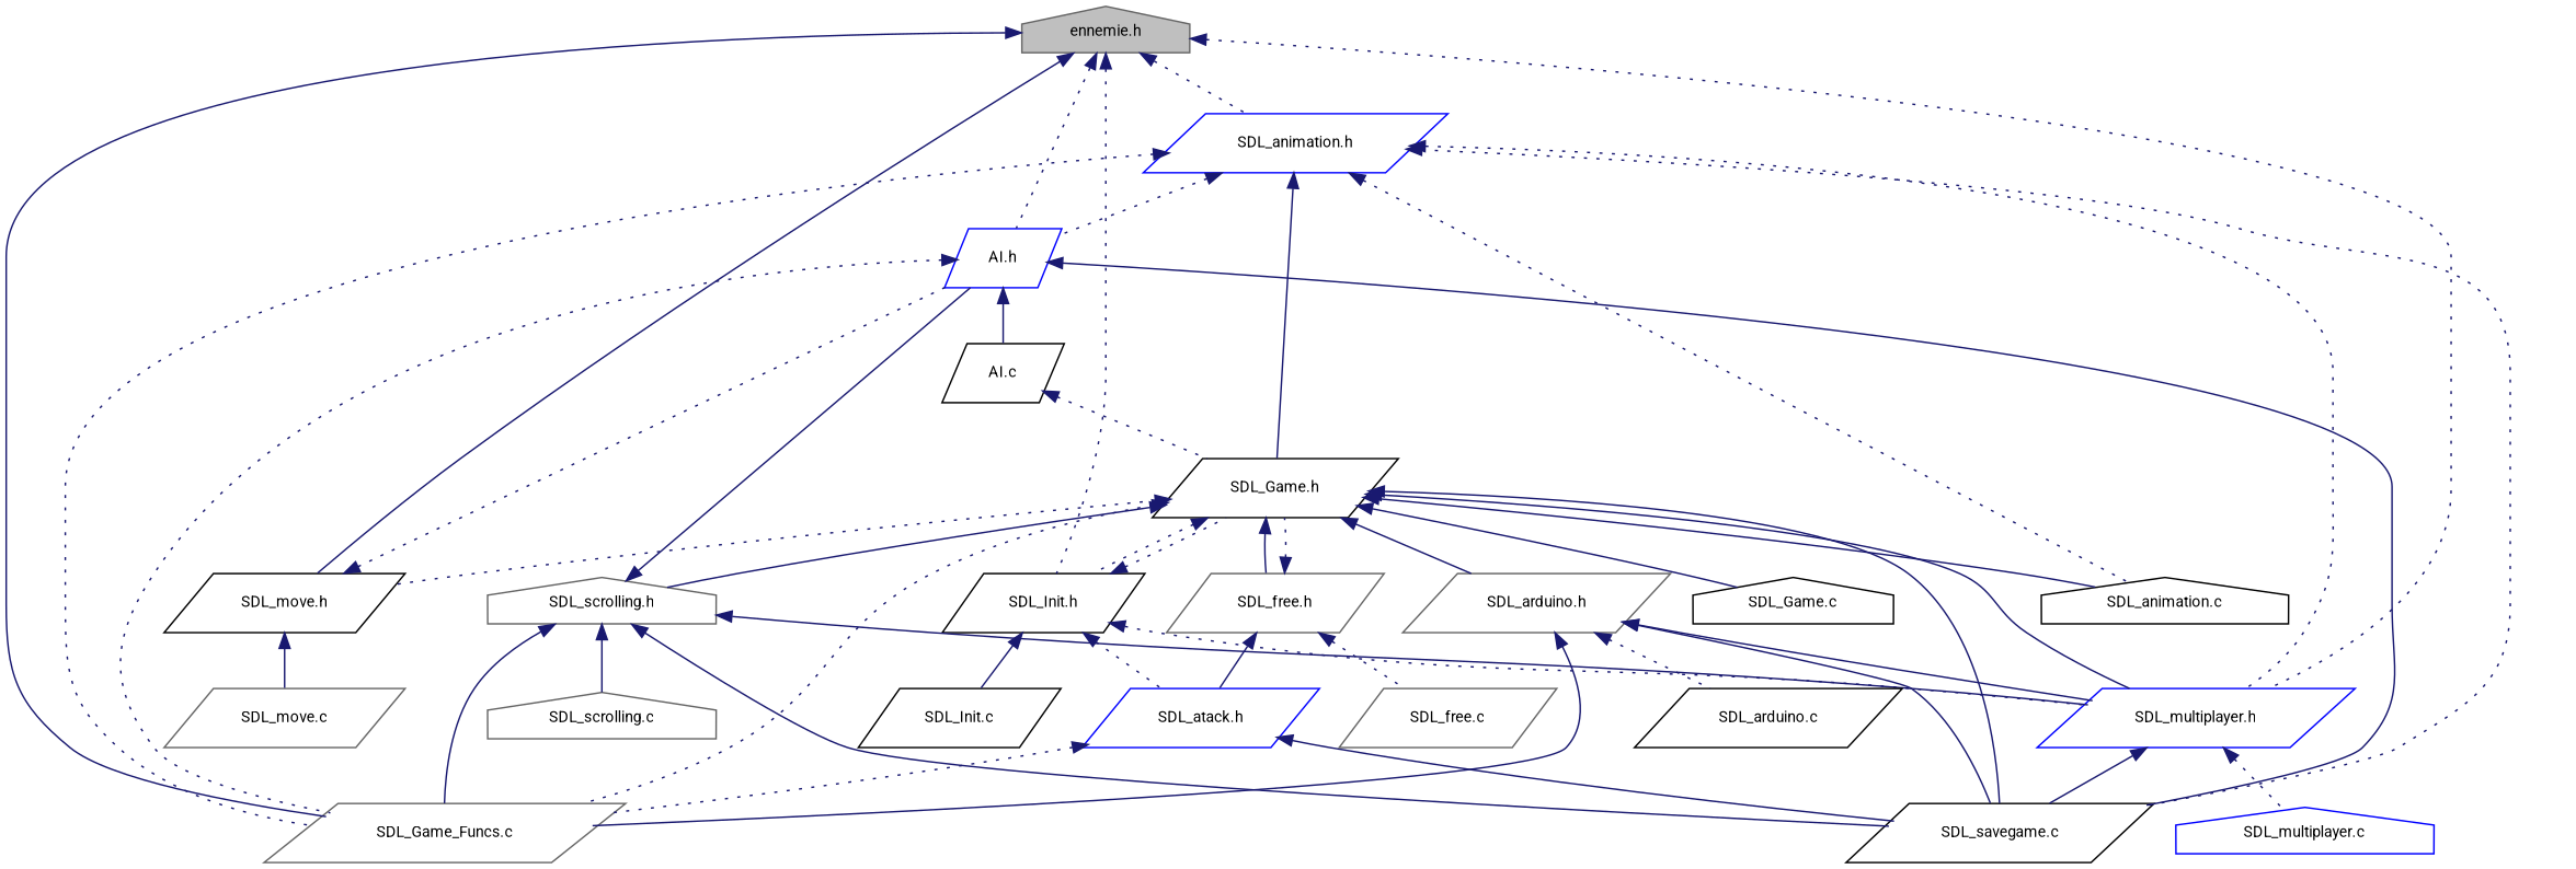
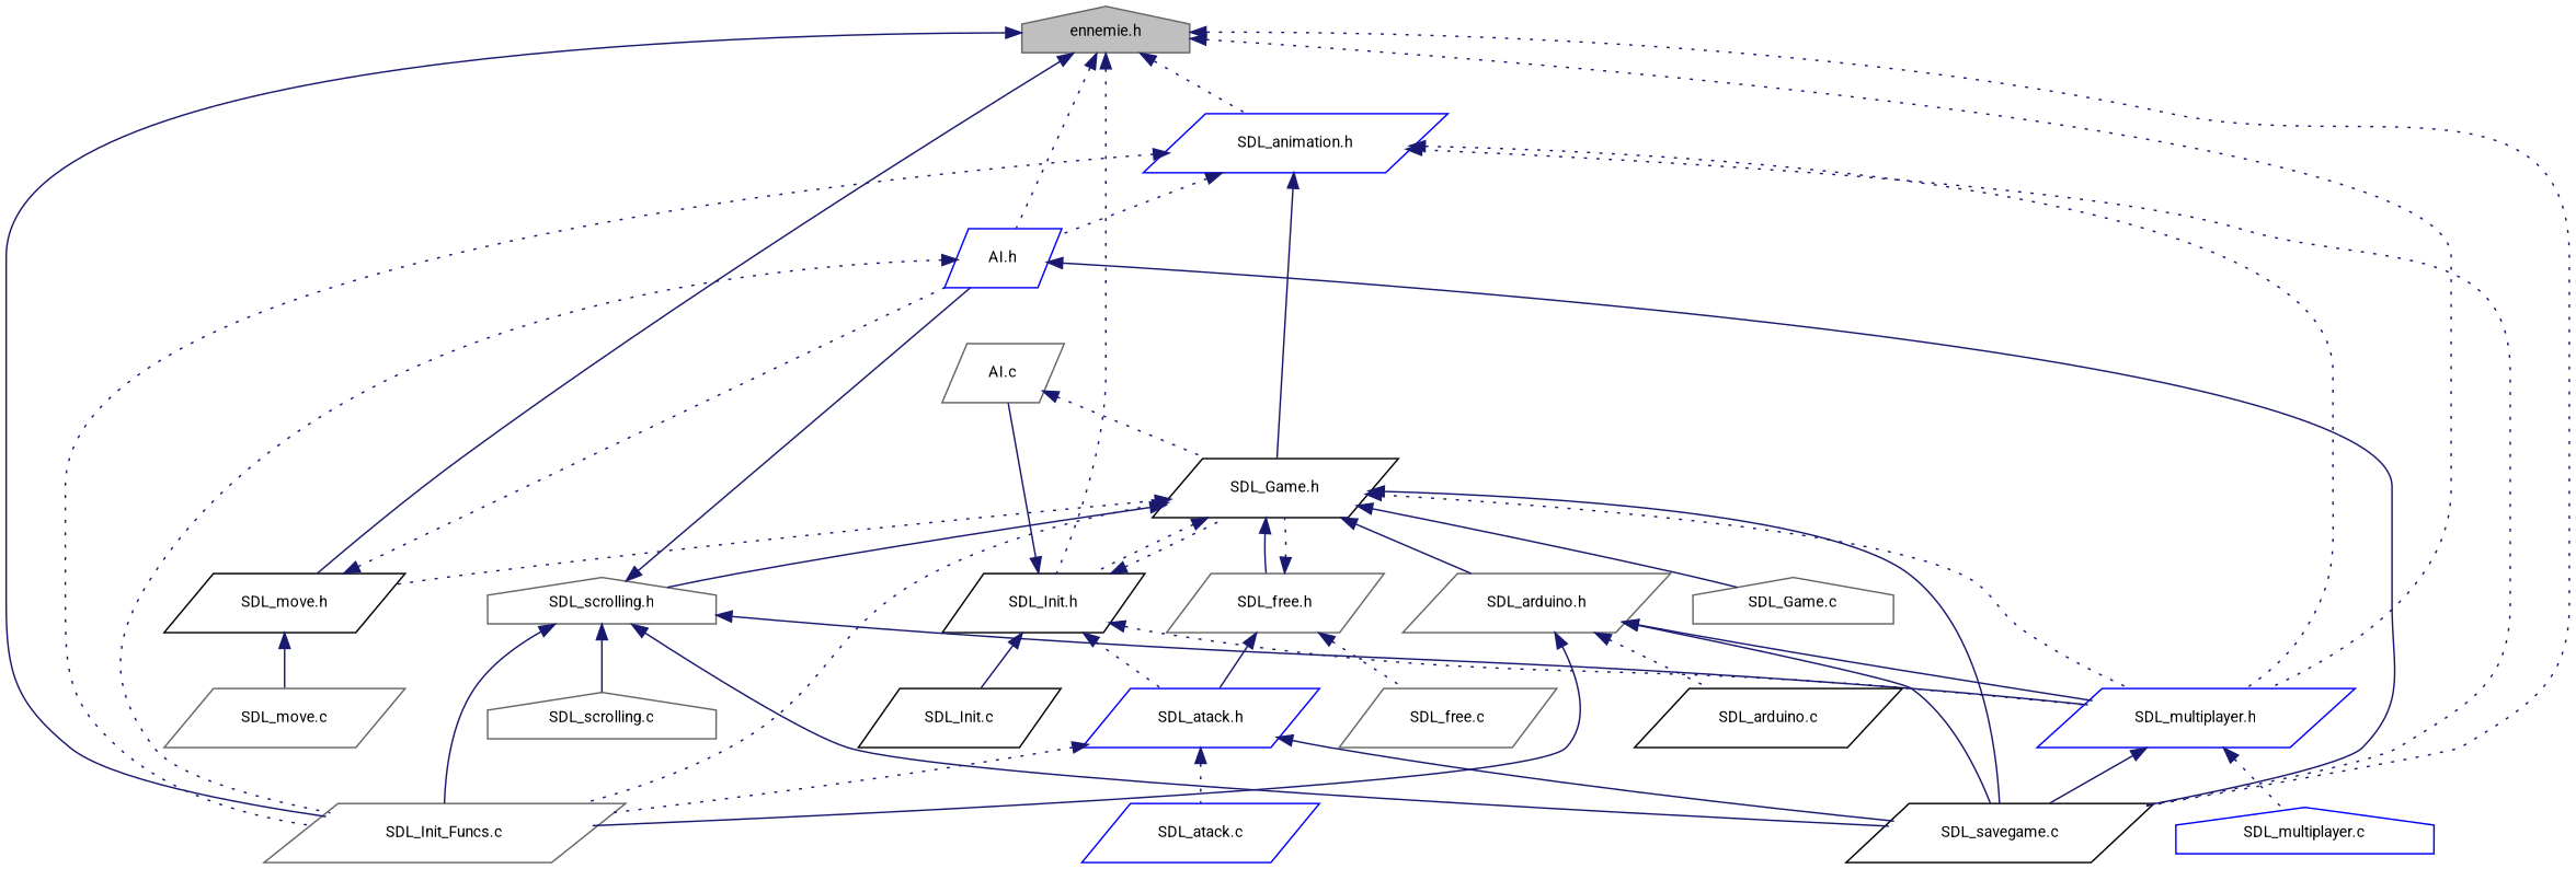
  digraph {
    node [color=gray40 fillcolor=white fontname=Roboto fontsize=10 shape=parallelogram style=filled]
    edge [color=midnightblue dir=back fontname=Roboto fontsize=10 labelfontname=Roboto labelfontsize=10 style=dotted]
    n1 [fillcolor=grey75 fontcolor=black height=0.2 label="ennemie.h" shape=house width=0.4]
    n2 [color=blue height=0.2 label="AI.h" width=0.4]
-   n3 [height=0.2 label="SDL_Game_Funcs.c" width=0.4]
+   n3 [height=0.2 label="SDL_Init_Funcs.c" width=0.4]
    n4 [color=black height=0.2 label="SDL_savegame.c" width=0.4]
    n5 [color=blue height=0.2 label="SDL_animation.h" width=0.4]
    n6 [color=black height=0.2 label="SDL_move.h" width=0.4]
    n7 [color=black height=0.2 label="SDL_Init.h" width=0.4]
    n8 [color=blue height=0.2 label="SDL_multiplayer.h" width=0.4]
-   n9 [color=black height=0.2 label="AI.c" width=0.4]
+   n9 [height=0.2 label="AI.c" width=0.4]
    n10 [color=black height=0.2 label="SDL_Game.h" width=0.4]
-   n11 [color=black height=0.2 label="SDL_animation.c" shape=house width=0.4]
    n12 [height=0.2 label="SDL_move.c" width=0.4]
    n13 [color=blue height=0.2 label="SDL_atack.h" width=0.4]
    n14 [color=black height=0.2 label="SDL_Init.c" width=0.4]
    n15 [color=blue height=0.2 label="SDL_multiplayer.c" shape=house width=0.4]
    n16 [height=0.2 label="SDL_free.h" width=0.4]
    n17 [height=0.2 label="SDL_scrolling.h" shape=house width=0.4]
    n18 [height=0.2 label="SDL_arduino.h" width=0.4]
-   n19 [color=black height=0.2 label="SDL_Game.c" shape=house width=0.4]
+   n19 [height=0.2 label="SDL_Game.c" shape=house width=0.4]
    n20 [height=0.2 label="SDL_free.c" width=0.4]
    n21 [height=0.2 label="SDL_scrolling.c" shape=house width=0.4]
    n22 [color=black height=0.2 label="SDL_arduino.c" width=0.4]
+   n23 [color=blue height=0.2 label="SDL_atack.c" width=0.4]
    n1 -> n2
    n1 -> n3 [style=solid]
+   n1 -> n4
    n1 -> n5
    n1 -> n6 [style=solid]
    n1 -> n7
    n1 -> n8
    n2 -> n3
    n2 -> n4 [style=solid]
-   n2 -> n9 [style=solid]
+   n7 -> n9 [style=solid]
    n5 -> n2
    n5 -> n3
    n5 -> n4
    n5 -> n8
    n5 -> n10 [style=solid]
-   n5 -> n11
    n6 -> n2
    n6 -> n12 [style=solid]
    n7 -> n8
    n7 -> n10
    n7 -> n13
    n7 -> n14 [style=solid]
    n8 -> n4 [style=solid]
    n8 -> n15
    n9 -> n10
    n10 -> n3
    n10 -> n4 [style=solid]
    n10 -> n6
    n10 -> n7
-   n10 -> n8 [style=solid]
-   n10 -> n11 [style=solid]
+   n10 -> n8
    n10 -> n16 [style=solid]
    n10 -> n17 [style=solid]
    n10 -> n18 [style=solid]
    n10 -> n19 [style=solid]
    n13 -> n3
    n13 -> n4 [style=solid]
+   n13 -> n23
    n16 -> n10
    n16 -> n13 [style=solid]
    n16 -> n20
    n17 -> n2 [style=solid]
    n17 -> n3 [style=solid]
    n17 -> n4 [style=solid]
    n17 -> n8 [style=solid]
    n17 -> n21 [style=solid]
    n18 -> n3 [style=solid]
    n18 -> n4 [style=solid]
    n18 -> n8 [style=solid]
    n18 -> n22
  }
